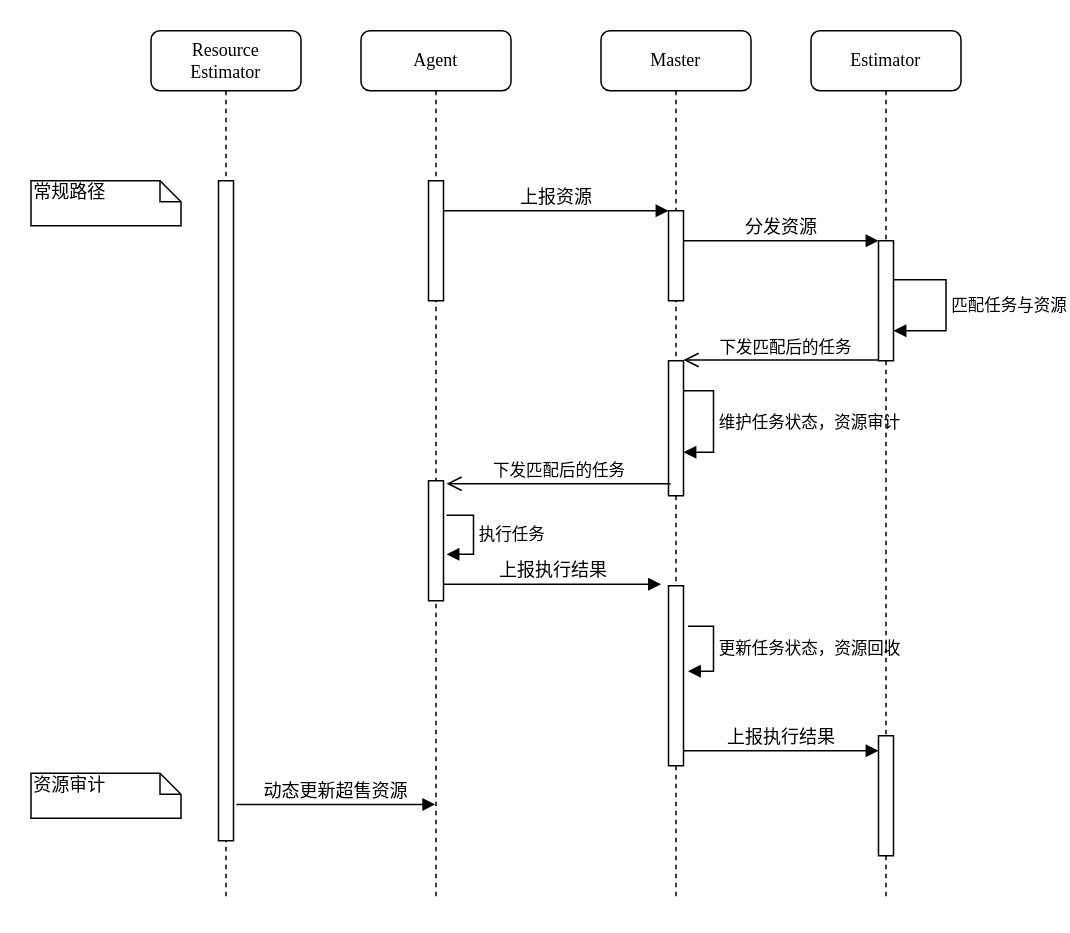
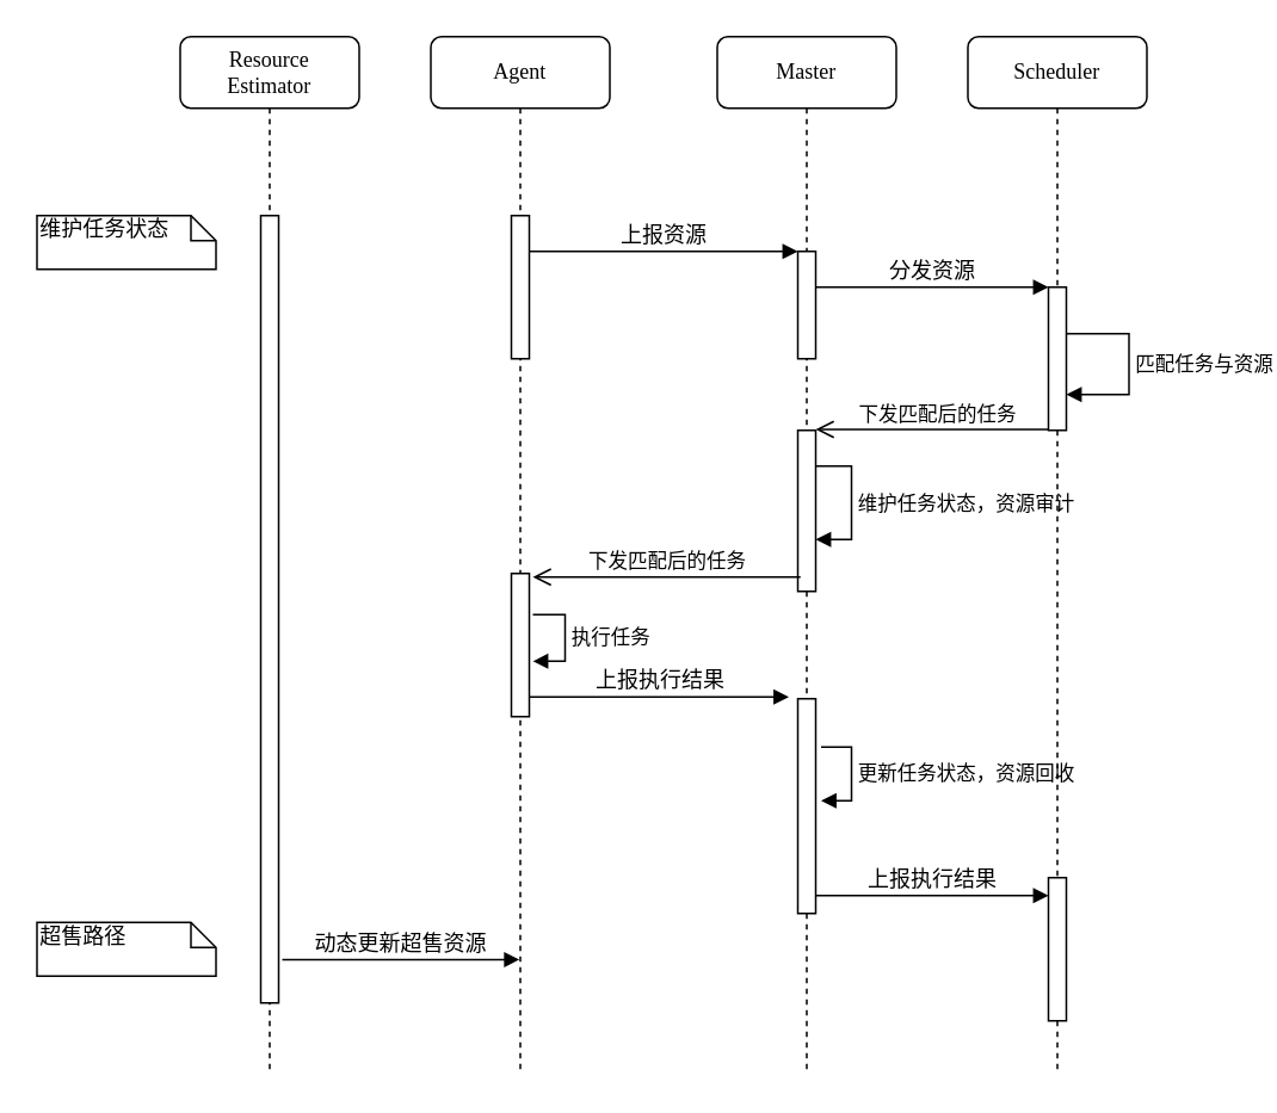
  <mxCell id="0" />
  <mxCell id="1" parent="0" />
  <mxCell id="2" value="Agent" style="shape=umlLifeline;perimeter=lifelinePerimeter;whiteSpace=wrap;html=1;container=1;collapsible=0;recursiveResize=0;outlineConnect=0;rounded=1;shadow=0;comic=0;labelBackgroundColor=none;strokeWidth=1;fontFamily=Verdana;fontSize=12;align=center;" parent="1" vertex="1"><mxGeometry x="240" y="20" width="100" height="580" as="geometry" /></mxCell>
  <mxCell id="3" value="" style="html=1;points=[];perimeter=orthogonalPerimeter;rounded=0;shadow=0;comic=0;labelBackgroundColor=none;strokeWidth=1;fontFamily=Verdana;fontSize=12;align=center;" parent="2" vertex="1"><mxGeometry x="45" y="100" width="10" height="80" as="geometry" /></mxCell>
  <mxCell id="4" value="Master" style="shape=umlLifeline;perimeter=lifelinePerimeter;whiteSpace=wrap;html=1;container=1;collapsible=0;recursiveResize=0;outlineConnect=0;rounded=1;shadow=0;comic=0;labelBackgroundColor=none;strokeWidth=1;fontFamily=Verdana;fontSize=12;align=center;" parent="1" vertex="1"><mxGeometry x="400" y="20" width="100" height="580" as="geometry" /></mxCell>
  <mxCell id="5" value="" style="html=1;points=[];perimeter=orthogonalPerimeter;rounded=0;shadow=0;comic=0;labelBackgroundColor=none;strokeWidth=1;fontFamily=Verdana;fontSize=12;align=center;" parent="4" vertex="1"><mxGeometry x="45" y="120" width="10" height="60" as="geometry" /></mxCell>
  <mxCell id="6" value="下发匹配后的任务" style="html=1;verticalAlign=bottom;endArrow=open;endSize=8;" edge="1" parent="4" source="11"><mxGeometry relative="1" as="geometry"><mxPoint x="135" y="219.5" as="sourcePoint" /><mxPoint x="55" y="219.5" as="targetPoint" /></mxGeometry></mxCell>
  <mxCell id="7" value="" style="html=1;points=[];perimeter=orthogonalPerimeter;rounded=0;shadow=0;comic=0;labelBackgroundColor=none;strokeWidth=1;fontFamily=Verdana;fontSize=12;align=center;" vertex="1" parent="4"><mxGeometry x="45" y="220" width="10" height="90" as="geometry" /></mxCell>
  <mxCell id="8" value="维护任务状态，资源审计" style="edgeStyle=orthogonalEdgeStyle;html=1;align=left;spacingLeft=2;endArrow=block;rounded=0;entryX=1;entryY=0.678;exitX=1;exitY=0.222;exitDx=0;exitDy=0;exitPerimeter=0;entryDx=0;entryDy=0;entryPerimeter=0;" edge="1" target="7" parent="4" source="7"><mxGeometry relative="1" as="geometry"><mxPoint x="50" y="330" as="sourcePoint" /><Array as="points"><mxPoint x="75" y="240" /><mxPoint x="75" y="281" /></Array></mxGeometry></mxCell>
  <mxCell id="9" value="" style="html=1;points=[];perimeter=orthogonalPerimeter;shadow=0;fontFamily=Verdana;fontSize=12;fontColor=#000000;align=center;strokeColor=#000000;strokeWidth=1;fillColor=#ffffff;comic=0;" vertex="1" parent="4"><mxGeometry x="45" y="370" width="10" height="120" as="geometry" /></mxCell>
  <mxCell id="10" value="更新任务状态，资源回收" style="edgeStyle=orthogonalEdgeStyle;html=1;align=left;spacingLeft=2;endArrow=block;rounded=0;" edge="1" parent="4"><mxGeometry relative="1" as="geometry"><mxPoint x="58" y="397" as="sourcePoint" /><Array as="points"><mxPoint x="75" y="397" /><mxPoint x="75" y="427" /></Array><mxPoint x="58" y="427" as="targetPoint" /></mxGeometry></mxCell>
- <mxCell id="11" value="Estimator" style="shape=umlLifeline;perimeter=lifelinePerimeter;whiteSpace=wrap;html=1;container=1;collapsible=0;recursiveResize=0;outlineConnect=0;rounded=1;shadow=0;comic=0;labelBackgroundColor=none;strokeWidth=1;fontFamily=Verdana;fontSize=12;align=center;" parent="1" vertex="1"><mxGeometry x="540" y="20" width="100" height="580" as="geometry" /></mxCell>
+ <mxCell id="11" value="Scheduler" style="shape=umlLifeline;perimeter=lifelinePerimeter;whiteSpace=wrap;html=1;container=1;collapsible=0;recursiveResize=0;outlineConnect=0;rounded=1;shadow=0;comic=0;labelBackgroundColor=none;strokeWidth=1;fontFamily=Verdana;fontSize=12;align=center;" parent="1" vertex="1"><mxGeometry x="540" y="20" width="100" height="580" as="geometry" /></mxCell>
  <mxCell id="12" value="" style="html=1;points=[];perimeter=orthogonalPerimeter;rounded=0;shadow=0;comic=0;labelBackgroundColor=none;strokeWidth=1;fontFamily=Verdana;fontSize=12;align=center;" vertex="1" parent="11"><mxGeometry x="45" y="140" width="10" height="80" as="geometry" /></mxCell>
  <mxCell id="13" value="匹配任务与资源" style="edgeStyle=orthogonalEdgeStyle;html=1;align=left;spacingLeft=2;endArrow=block;rounded=0;exitX=1;exitY=0.325;exitDx=0;exitDy=0;exitPerimeter=0;" edge="1" parent="11" source="12"><mxGeometry relative="1" as="geometry"><mxPoint x="65" y="210" as="sourcePoint" /><Array as="points"><mxPoint x="90" y="166" /><mxPoint x="90" y="200" /><mxPoint x="55" y="200" /></Array><mxPoint x="55" y="200" as="targetPoint" /></mxGeometry></mxCell>
  <mxCell id="14" value="Resource&lt;br&gt;Estimator" style="shape=umlLifeline;perimeter=lifelinePerimeter;whiteSpace=wrap;html=1;container=1;collapsible=0;recursiveResize=0;outlineConnect=0;rounded=1;shadow=0;comic=0;labelBackgroundColor=none;strokeWidth=1;fontFamily=Verdana;fontSize=12;align=center;" parent="1" vertex="1"><mxGeometry x="100" y="20" width="100" height="580" as="geometry" /></mxCell>
  <mxCell id="15" value="" style="html=1;points=[];perimeter=orthogonalPerimeter;rounded=0;shadow=0;comic=0;labelBackgroundColor=none;strokeWidth=1;fontFamily=Verdana;fontSize=12;align=center;" parent="14" vertex="1"><mxGeometry x="45" y="100" width="10" height="440" as="geometry" /></mxCell>
  <mxCell id="16" value="分发资源" style="html=1;verticalAlign=bottom;endArrow=block;labelBackgroundColor=none;fontFamily=Verdana;fontSize=12;edgeStyle=elbowEdgeStyle;elbow=vertical;" parent="1" source="5" edge="1"><mxGeometry relative="1" as="geometry"><mxPoint x="510" y="160" as="sourcePoint" /><Array as="points"><mxPoint x="460" y="160" /></Array><mxPoint x="585" y="160" as="targetPoint" /></mxGeometry></mxCell>
  <mxCell id="17" value="上报执行结果" style="html=1;verticalAlign=bottom;endArrow=block;labelBackgroundColor=none;fontFamily=Verdana;fontSize=12;exitX=1;exitY=0.863;exitDx=0;exitDy=0;exitPerimeter=0;" parent="1" source="21" edge="1"><mxGeometry relative="1" as="geometry"><mxPoint x="510" y="360" as="sourcePoint" /><mxPoint x="440" y="389" as="targetPoint" /></mxGeometry></mxCell>
  <mxCell id="18" value="上报资源" style="html=1;verticalAlign=bottom;endArrow=block;entryX=0;entryY=0;labelBackgroundColor=none;fontFamily=Verdana;fontSize=12;edgeStyle=elbowEdgeStyle;elbow=vertical;" parent="1" source="3" target="5" edge="1"><mxGeometry relative="1" as="geometry"><mxPoint x="370" y="140" as="sourcePoint" /></mxGeometry></mxCell>
- <mxCell id="19" value="常规路径" style="shape=note;whiteSpace=wrap;html=1;size=14;verticalAlign=top;align=left;spacingTop=-6;" vertex="1" parent="1"><mxGeometry x="20" y="120" width="100" height="30" as="geometry" /></mxCell>
+ <mxCell id="19" value="维护任务状态" style="shape=note;whiteSpace=wrap;html=1;size=14;verticalAlign=top;align=left;spacingTop=-6;" vertex="1" parent="1"><mxGeometry x="20" y="120" width="100" height="30" as="geometry" /></mxCell>
  <mxCell id="20" value="下发匹配后的任务" style="html=1;verticalAlign=bottom;endArrow=open;endSize=8;" edge="1" parent="1"><mxGeometry relative="1" as="geometry"><mxPoint x="446.5" y="322" as="sourcePoint" /><mxPoint x="297" y="322" as="targetPoint" /></mxGeometry></mxCell>
  <mxCell id="21" value="" style="html=1;points=[];perimeter=orthogonalPerimeter;rounded=0;shadow=0;comic=0;labelBackgroundColor=none;strokeWidth=1;fontFamily=Verdana;fontSize=12;align=center;" vertex="1" parent="1"><mxGeometry x="285" y="320" width="10" height="80" as="geometry" /></mxCell>
  <mxCell id="22" value="动态更新超售资源" style="html=1;verticalAlign=bottom;endArrow=block;labelBackgroundColor=none;fontFamily=Verdana;fontSize=12;exitX=1.2;exitY=0.945;exitDx=0;exitDy=0;exitPerimeter=0;" edge="1" parent="1" source="15" target="2"><mxGeometry relative="1" as="geometry"><mxPoint x="155" y="380" as="sourcePoint" /><mxPoint x="585" y="380" as="targetPoint" /></mxGeometry></mxCell>
  <mxCell id="23" value="执行任务" style="edgeStyle=orthogonalEdgeStyle;html=1;align=left;spacingLeft=2;endArrow=block;rounded=0;entryX=1.2;entryY=0.613;exitX=1.2;exitY=0.288;exitDx=0;exitDy=0;exitPerimeter=0;entryDx=0;entryDy=0;entryPerimeter=0;" edge="1" target="21" parent="1" source="21"><mxGeometry relative="1" as="geometry"><mxPoint x="290" y="420" as="sourcePoint" /><Array as="points"><mxPoint x="315" y="343" /><mxPoint x="315" y="369" /></Array></mxGeometry></mxCell>
  <mxCell id="24" value="" style="html=1;points=[];perimeter=orthogonalPerimeter;rounded=0;shadow=0;comic=0;labelBackgroundColor=none;strokeWidth=1;fontFamily=Verdana;fontSize=12;align=center;" vertex="1" parent="1"><mxGeometry x="585" y="490" width="10" height="80" as="geometry" /></mxCell>
  <mxCell id="25" value="上报执行结果" style="html=1;verticalAlign=bottom;endArrow=block;labelBackgroundColor=none;fontFamily=Verdana;fontSize=12;" edge="1" parent="1"><mxGeometry relative="1" as="geometry"><mxPoint x="455" y="500" as="sourcePoint" /><mxPoint x="585" y="500" as="targetPoint" /></mxGeometry></mxCell>
- <mxCell id="26" value="资源审计" style="shape=note;whiteSpace=wrap;html=1;size=14;verticalAlign=top;align=left;spacingTop=-6;" vertex="1" parent="1"><mxGeometry x="20" y="515" width="100" height="30" as="geometry" /></mxCell>
+ <mxCell id="26" value="超售路径" style="shape=note;whiteSpace=wrap;html=1;size=14;verticalAlign=top;align=left;spacingTop=-6;" vertex="1" parent="1"><mxGeometry x="20" y="515" width="100" height="30" as="geometry" /></mxCell>
